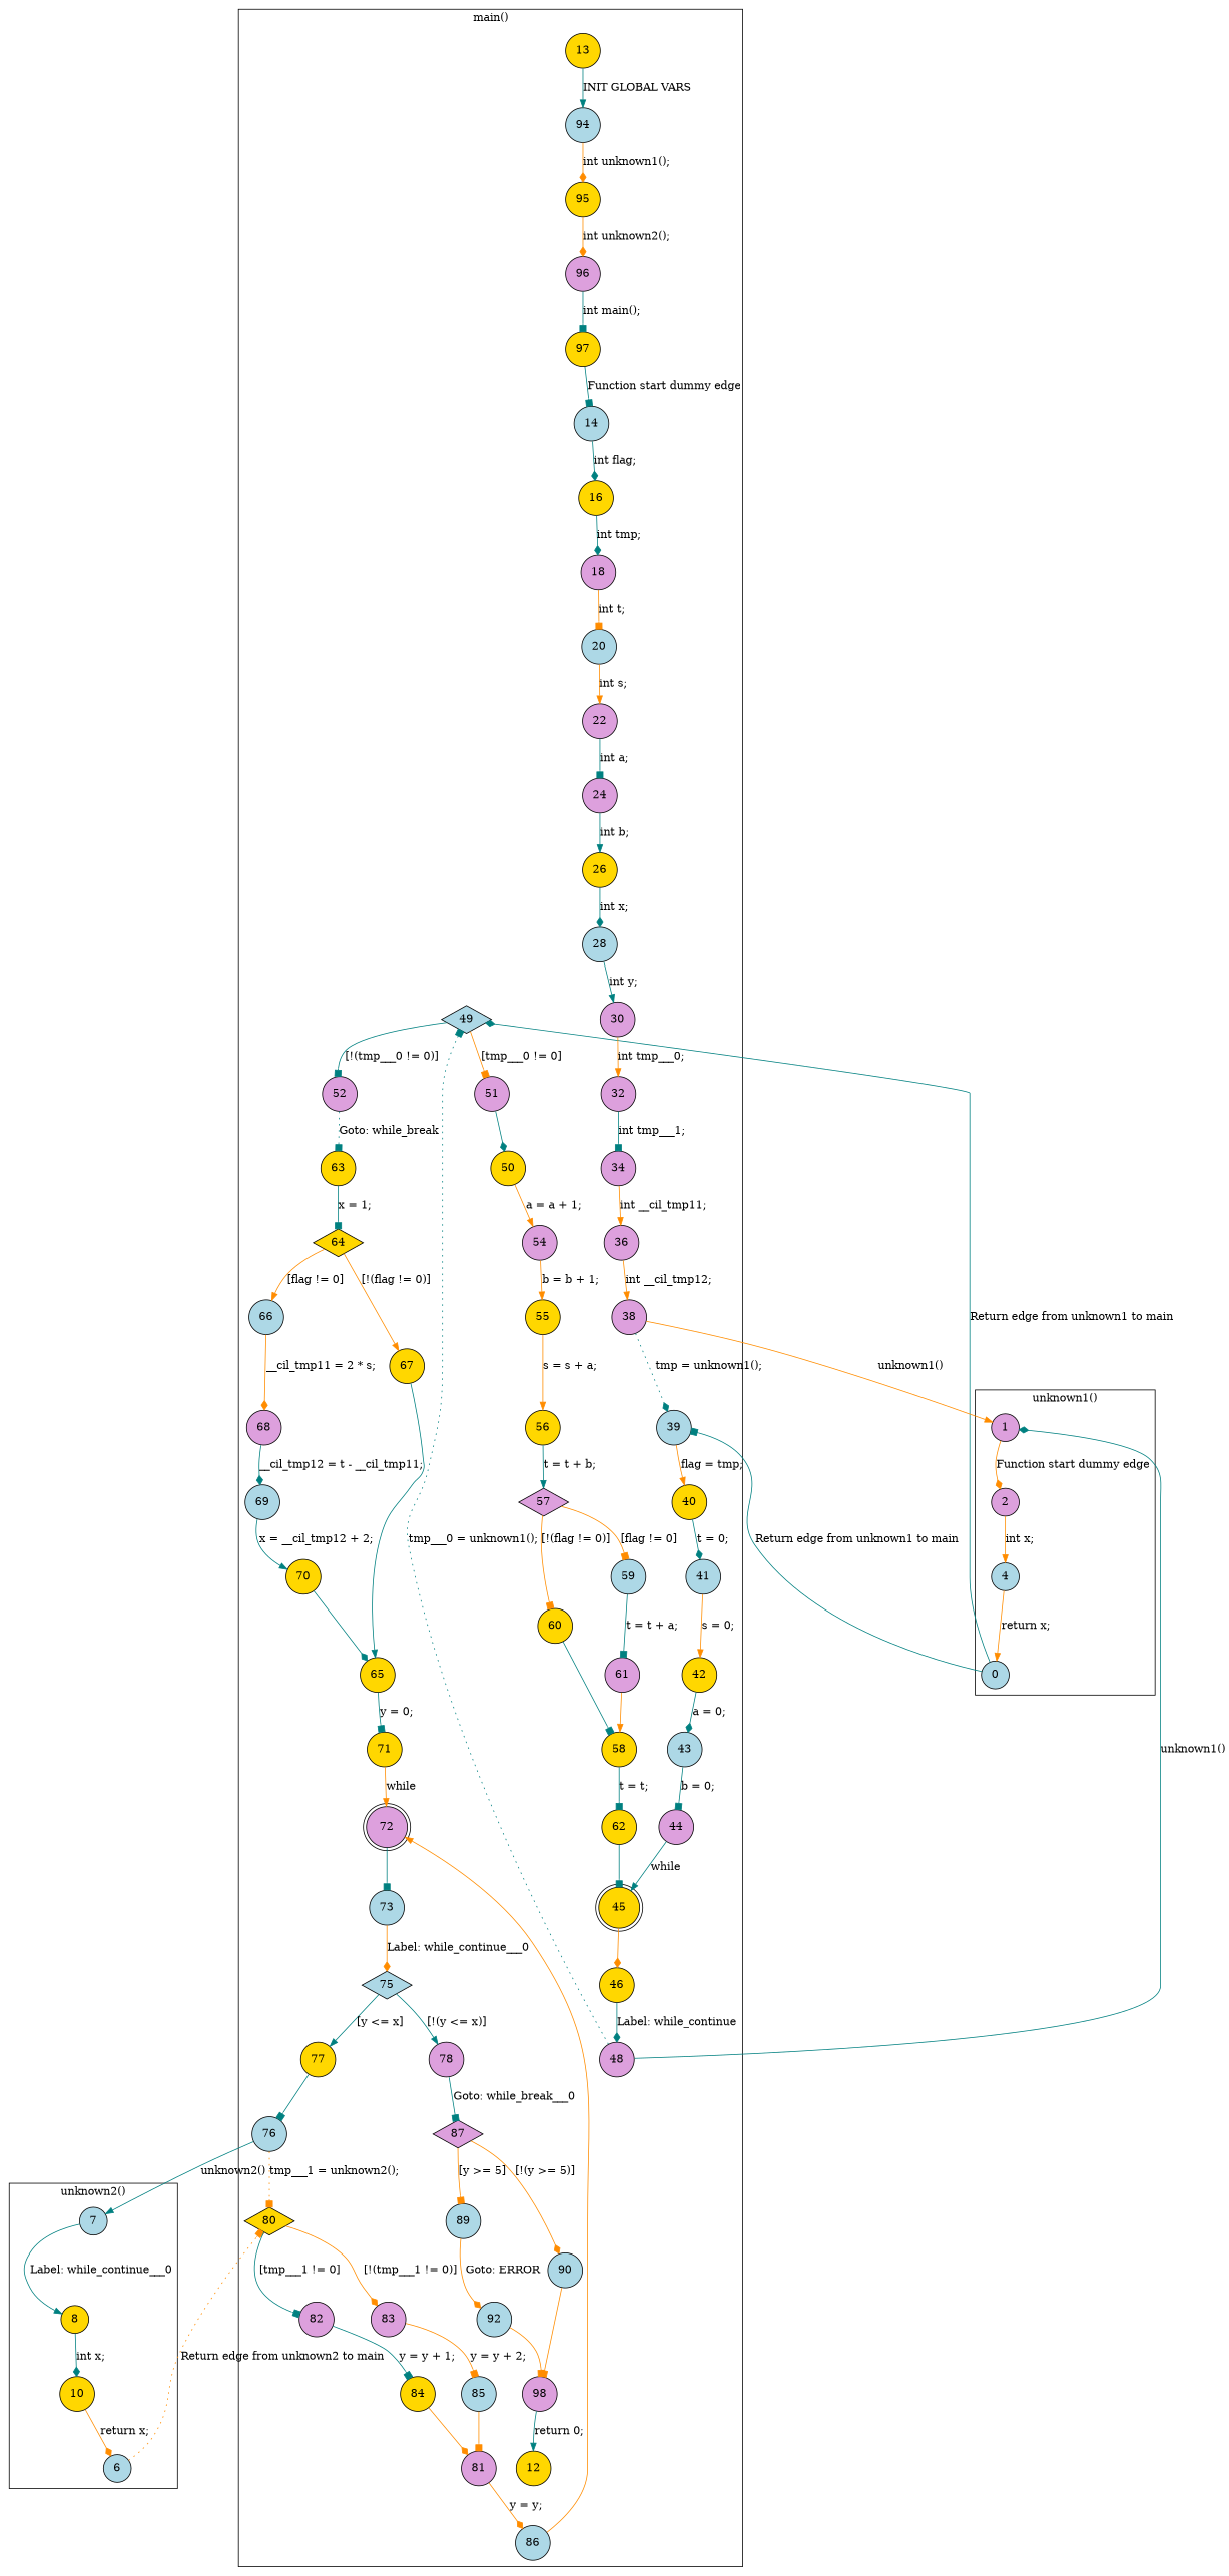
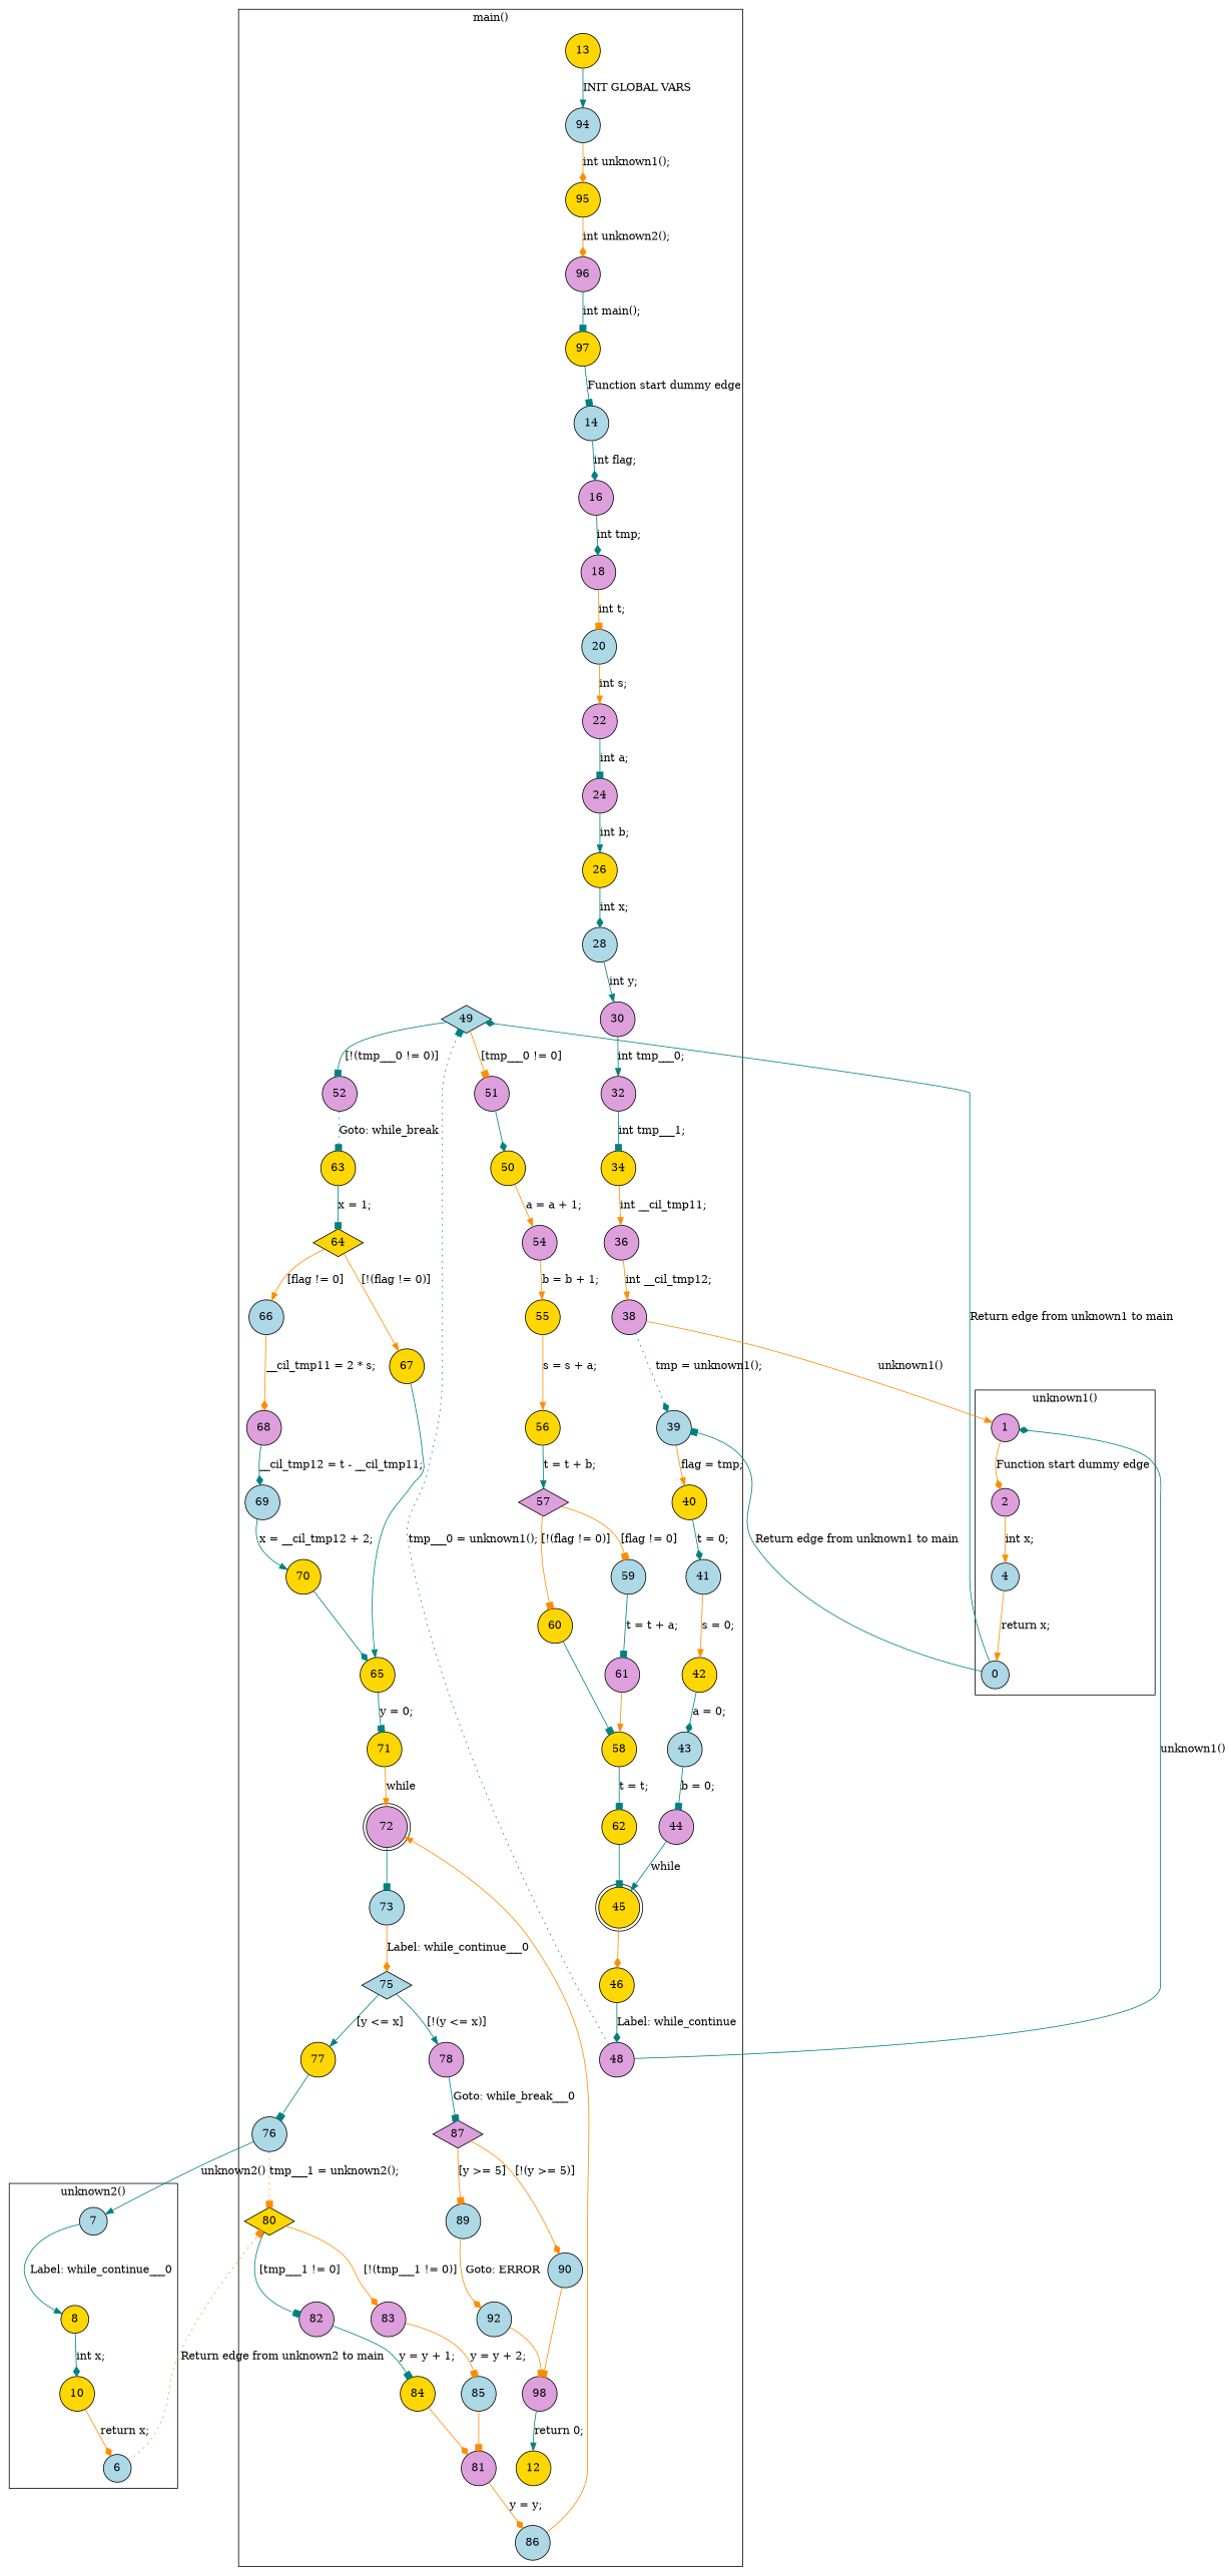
  digraph {
    node [fillcolor=gold shape=circle style=filled]
    edge [arrowhead=box color=teal]
    7 [fillcolor=lightblue]
    8
    10
    6 [fillcolor=lightblue]
    1 [fillcolor=plum]
    2 [fillcolor=plum]
    4 [fillcolor=lightblue]
    0 [fillcolor=lightblue]
    49 [fillcolor=lightblue shape=diamond]
    52 [fillcolor=plum]
    51 [fillcolor=plum]
    57 [fillcolor=plum shape=diamond]
    60
    59 [fillcolor=lightblue]
    45 [shape=doublecircle]
    46
    64 [shape=diamond]
    67
    66 [fillcolor=lightblue]
    72 [fillcolor=plum shape=doublecircle]
    73 [fillcolor=lightblue]
    75 [fillcolor=lightblue shape=diamond]
    78 [fillcolor=plum]
    77
    80 [shape=diamond]
    83 [fillcolor=plum]
    82 [fillcolor=plum]
    87 [fillcolor=plum shape=diamond]
    90 [fillcolor=lightblue]
    89 [fillcolor=lightblue]
    13
    94 [fillcolor=lightblue]
    95
    96 [fillcolor=plum]
    97
    14 [fillcolor=lightblue]
-   16
+   16 [fillcolor=plum]
    18 [fillcolor=plum]
    20 [fillcolor=lightblue]
    22 [fillcolor=plum]
    24 [fillcolor=plum]
    26
    28 [fillcolor=lightblue]
    30 [fillcolor=plum]
    32 [fillcolor=plum]
-   34 [fillcolor=plum]
+   34
    36 [fillcolor=plum]
    38 [fillcolor=plum]
    39 [fillcolor=lightblue]
    40
    63
    50
    54 [fillcolor=plum]
    55
    56
    58
    61 [fillcolor=plum]
    62
    48 [fillcolor=plum]
    65
    68 [fillcolor=plum]
    69 [fillcolor=lightblue]
    70
    71
    76 [fillcolor=lightblue]
    85 [fillcolor=lightblue]
    84
    81 [fillcolor=plum]
    86 [fillcolor=lightblue]
    n70 [fillcolor=plum label=98]
    92 [fillcolor=lightblue]
    12
    41 [fillcolor=lightblue]
    42
    43 [fillcolor=lightblue]
    44 [fillcolor=plum]
    subgraph cluster_1 {
      label="unknown2()"
      7
      8
      10
      6
    }
    subgraph cluster_2 {
      label="unknown1()"
      1
      2
      4
      0
    }
    subgraph cluster_3 {
      label="main()"
      49
      52
      51
      57
      60
      59
      45
      46
      64
      67
      66
      72
      73
      75
      78
      77
      80
      83
      82
      87
      90
      89
      13
      94
      95
      96
      97
      14
      16
      18
      20
      22
      24
      26
      28
      30
      32
      34
      36
      38
      39
      40
      63
      50
      54
      55
      56
      58
      61
      62
      48
      65
      68
      69
      70
      71
      76
      85
      84
      81
      86
      n70
      92
      12
      41
      42
      43
      44
    }
    7 -> 8 [arrowhead=normal label="Label: while_continue___0"]
    8 -> 10 [arrowhead=diamond label="int x;"]
    10 -> 6 [arrowhead=diamond color=darkorange label="return x;"]
    6 -> 80 [color=darkorange label="Return edge from unknown2 to main" style=dotted]
    1 -> 2 [arrowhead=diamond color=darkorange label="Function start dummy edge"]
    2 -> 4 [arrowhead=normal color=darkorange label="int x;"]
    4 -> 0 [arrowhead=normal color=darkorange label="return x;"]
    0 -> 49 [arrowhead=diamond label="Return edge from unknown1 to main"]
    0 -> 39 [label="Return edge from unknown1 to main"]
    49 -> 52 [label="[!(tmp___0 != 0)]"]
    49 -> 51 [color=darkorange label="[tmp___0 != 0]"]
    52 -> 63 [label="Goto: while_break" style=dotted]
    51 -> 50 [arrowhead=diamond]
    57 -> 60 [color=darkorange label="[!(flag != 0)]"]
    57 -> 59 [color=darkorange label="[flag != 0]"]
    60 -> 58
    59 -> 61 [label="t = t + a;"]
    45 -> 46 [arrowhead=diamond color=darkorange]
    46 -> 48 [arrowhead=diamond label="Label: while_continue"]
    64 -> 67 [arrowhead=normal color=darkorange label="[!(flag != 0)]"]
    64 -> 66 [arrowhead=normal color=darkorange label="[flag != 0]"]
    67 -> 65 [arrowhead=normal]
    66 -> 68 [arrowhead=diamond color=darkorange label="__cil_tmp11 = 2 * s;"]
    72 -> 73
    73 -> 75 [arrowhead=diamond color=darkorange label="Label: while_continue___0"]
    75 -> 78 [arrowhead=normal label="[!(y <= x)]"]
    75 -> 77 [arrowhead=normal label="[y <= x]"]
    78 -> 87 [label="Goto: while_break___0"]
    77 -> 76
    80 -> 83 [arrowhead=diamond color=darkorange label="[!(tmp___1 != 0)]"]
    80 -> 82 [label="[tmp___1 != 0]"]
    83 -> 85 [color=darkorange label="y = y + 2;"]
    82 -> 84 [label="y = y + 1;"]
    87 -> 90 [arrowhead=diamond color=darkorange label="[!(y >= 5)]"]
    87 -> 89 [color=darkorange label="[y >= 5]"]
    90 -> n70 [color=darkorange]
    89 -> 92 [arrowhead=diamond color=darkorange label="Goto: ERROR"]
    13 -> 94 [arrowhead=normal label="INIT GLOBAL VARS"]
    94 -> 95 [arrowhead=diamond color=darkorange label="int unknown1();"]
    95 -> 96 [arrowhead=diamond color=darkorange label="int unknown2();"]
    96 -> 97 [label="int main();"]
    97 -> 14 [label="Function start dummy edge"]
    14 -> 16 [arrowhead=diamond label="int flag;"]
    16 -> 18 [arrowhead=diamond label="int tmp;"]
    18 -> 20 [color=darkorange label="int t;"]
    20 -> 22 [arrowhead=normal color=darkorange label="int s;"]
    22 -> 24 [label="int a;"]
    24 -> 26 [arrowhead=normal label="int b;"]
    26 -> 28 [arrowhead=diamond label="int x;"]
    28 -> 30 [arrowhead=normal label="int y;"]
-   30 -> 32 [arrowhead=normal color=darkorange label="int tmp___0;"]
+   30 -> 32 [arrowhead=normal label="int tmp___0;"]
    32 -> 34 [label="int tmp___1;"]
    34 -> 36 [arrowhead=normal color=darkorange label="int __cil_tmp11;"]
    36 -> 38 [arrowhead=normal color=darkorange label="int __cil_tmp12;"]
    38 -> 1 [arrowhead=normal color=darkorange label="unknown1()"]
    38 -> 39 [arrowhead=diamond label="tmp = unknown1();" style=dotted]
    39 -> 40 [arrowhead=normal color=darkorange label="flag = tmp;"]
    40 -> 41 [arrowhead=diamond label="t = 0;"]
    63 -> 64 [label="x = 1;"]
    50 -> 54 [arrowhead=normal color=darkorange label="a = a + 1;"]
    54 -> 55 [arrowhead=normal color=darkorange label="b = b + 1;"]
    55 -> 56 [arrowhead=normal color=darkorange label="s = s + a;"]
    56 -> 57 [arrowhead=normal label="t = t + b;"]
    58 -> 62 [label="t = t;"]
    61 -> 58 [arrowhead=normal color=darkorange]
    62 -> 45
    48 -> 1 [arrowhead=diamond label="unknown1()"]
    48 -> 49 [label="tmp___0 = unknown1();" style=dotted]
    65 -> 71 [label="y = 0;"]
    68 -> 69 [arrowhead=diamond label="__cil_tmp12 = t - __cil_tmp11;"]
    69 -> 70 [arrowhead=normal label="x = __cil_tmp12 + 2;"]
    70 -> 65 [arrowhead=diamond]
    71 -> 72 [arrowhead=normal color=darkorange label=while]
    76 -> 7 [arrowhead=normal label="unknown2()"]
    76 -> 80 [color=darkorange label="tmp___1 = unknown2();" style=dotted]
    85 -> 81 [color=darkorange]
    84 -> 81 [arrowhead=diamond color=darkorange]
    81 -> 86 [arrowhead=diamond color=darkorange label="y = y;"]
    86 -> 72 [arrowhead=normal color=darkorange]
    n70 -> 12 [arrowhead=normal label="return 0;"]
    92 -> n70 [color=darkorange]
    41 -> 42 [arrowhead=normal color=darkorange label="s = 0;"]
    42 -> 43 [arrowhead=diamond label="a = 0;"]
    43 -> 44 [label="b = 0;"]
    44 -> 45 [arrowhead=normal label=while]
  }
